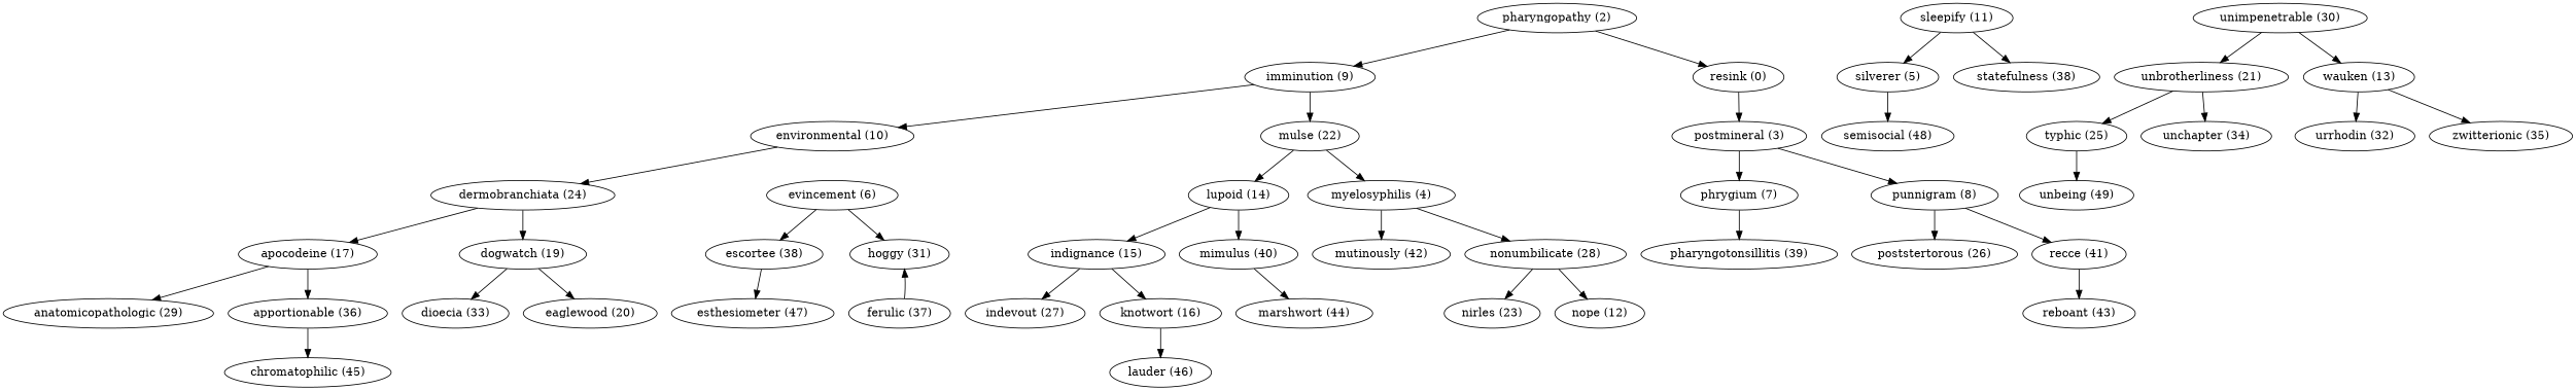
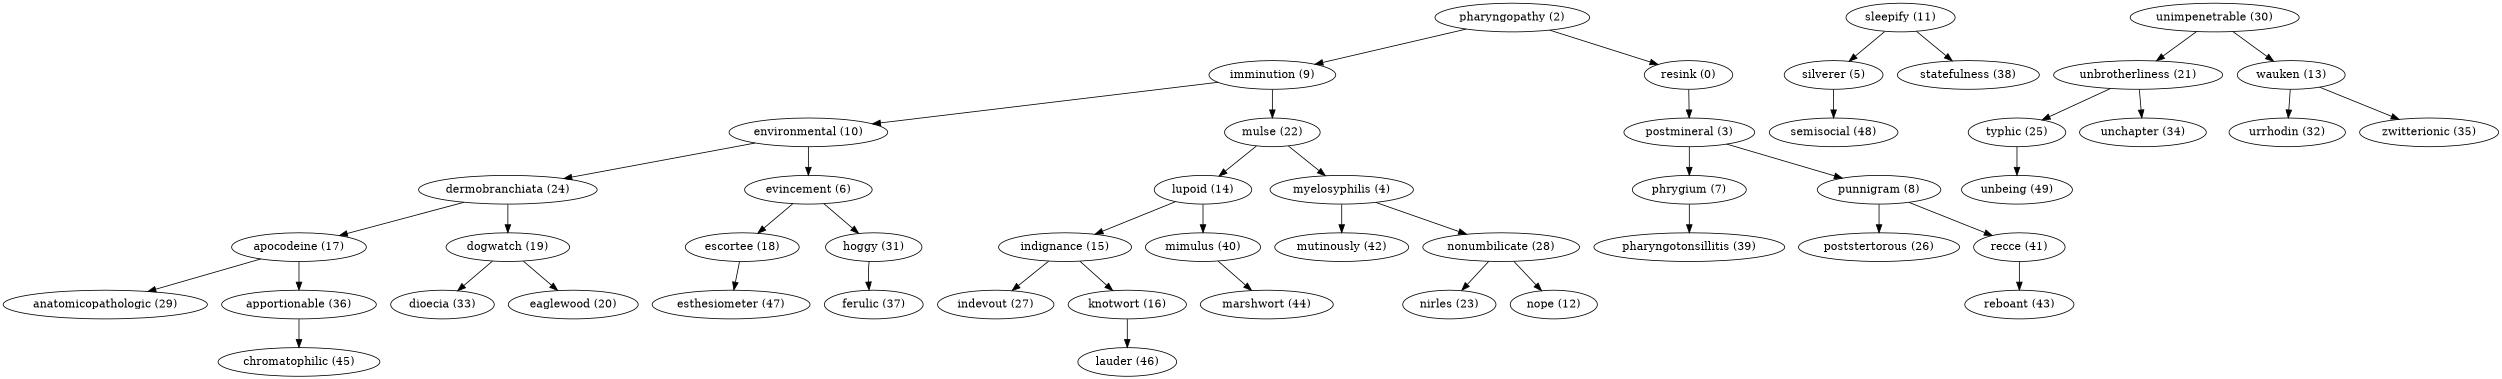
  digraph {
    n1 [label="anatomicopathologic (29)"]
    n2 [label="apocodeine (17)"]
    n3 [label="apportionable (36)"]
    n4 [label="chromatophilic (45)"]
    n5 [label="dermobranchiata (24)"]
    n6 [label="dogwatch (19)"]
    n7 [label="dioecia (33)"]
    n8 [label="eaglewood (20)"]
    n9 [label="environmental (10)"]
    n10 [label="evincement (6)"]
-   n11 [label="escortee (38)"]
+   n11 [label="escortee (18)"]
    n12 [label="hoggy (31)"]
    n13 [label="esthesiometer (47)"]
    n14 [label="ferulic (37)"]
    n15 [label="imminution (9)"]
    n16 [label="mulse (22)"]
    n17 [label="lupoid (14)"]
    n18 [label="myelosyphilis (4)"]
    n19 [label="indevout (27)"]
    n20 [label="indignance (15)"]
    n21 [label="knotwort (16)"]
    n22 [label="lauder (46)"]
    n23 [label="mimulus (40)"]
    n24 [label="marshwort (44)"]
    n25 [label="mutinously (42)"]
    n26 [label="nonumbilicate (28)"]
    n27 [label="nirles (23)"]
    n28 [label="nope (12)"]
    n29 [label="pharyngopathy (2)"]
    n30 [label="resink (0)"]
    n31 [label="postmineral (3)"]
    n32 [label="pharyngotonsillitis (39)"]
    n33 [label="phrygium (7)"]
    n34 [label="punnigram (8)"]
    n35 [label="poststertorous (26)"]
    n36 [label="recce (41)"]
    n37 [label="reboant (43)"]
    n38 [label="semisocial (48)"]
    n39 [label="silverer (5)"]
    n40 [label="sleepify (11)"]
    n41 [label="statefulness (38)"]
    n42 [label="unimpenetrable (30)"]
    n43 [label="unbrotherliness (21)"]
    n44 [label="wauken (13)"]
    n45 [label="typhic (25)"]
    n46 [label="unbeing (49)"]
    n47 [label="unchapter (34)"]
    n48 [label="urrhodin (32)"]
    n49 [label="zwitterionic (35)"]
    n2 -> n1
    n2 -> n3
    n3 -> n4
    n5 -> n2
    n5 -> n6
    n6 -> n7
    n6 -> n8
    n9 -> n5
+   n9 -> n10
    n10 -> n11
    n10 -> n12
    n11 -> n13
-   n14 -> n12
+   n12 -> n14
    n15 -> n9
    n15 -> n16
    n16 -> n17
    n16 -> n18
    n17 -> n20
    n17 -> n23
    n18 -> n25
    n18 -> n26
    n20 -> n19
    n20 -> n21
    n21 -> n22
    n23 -> n24
    n26 -> n27
    n26 -> n28
    n29 -> n15
    n29 -> n30
    n30 -> n31
    n31 -> n33
    n31 -> n34
    n33 -> n32
    n34 -> n35
    n34 -> n36
    n36 -> n37
    n39 -> n38
    n40 -> n39
    n40 -> n41
    n42 -> n43
    n42 -> n44
    n43 -> n45
    n43 -> n47
    n44 -> n48
    n44 -> n49
    n45 -> n46
  }
